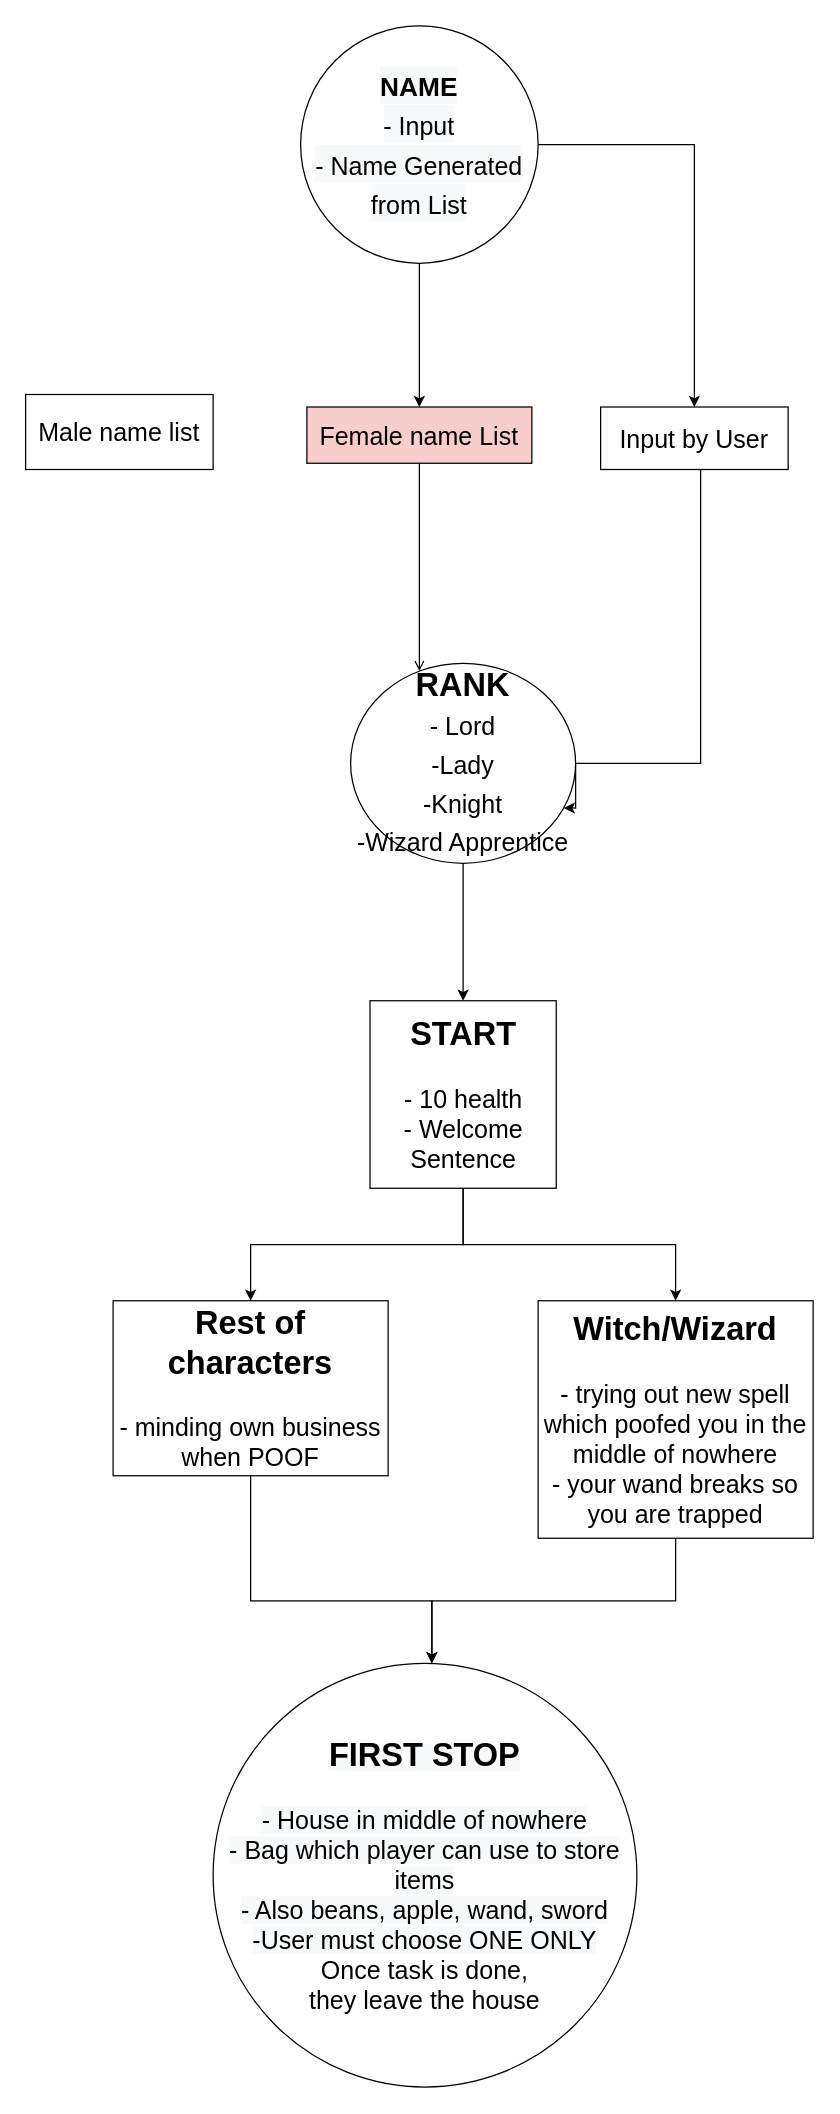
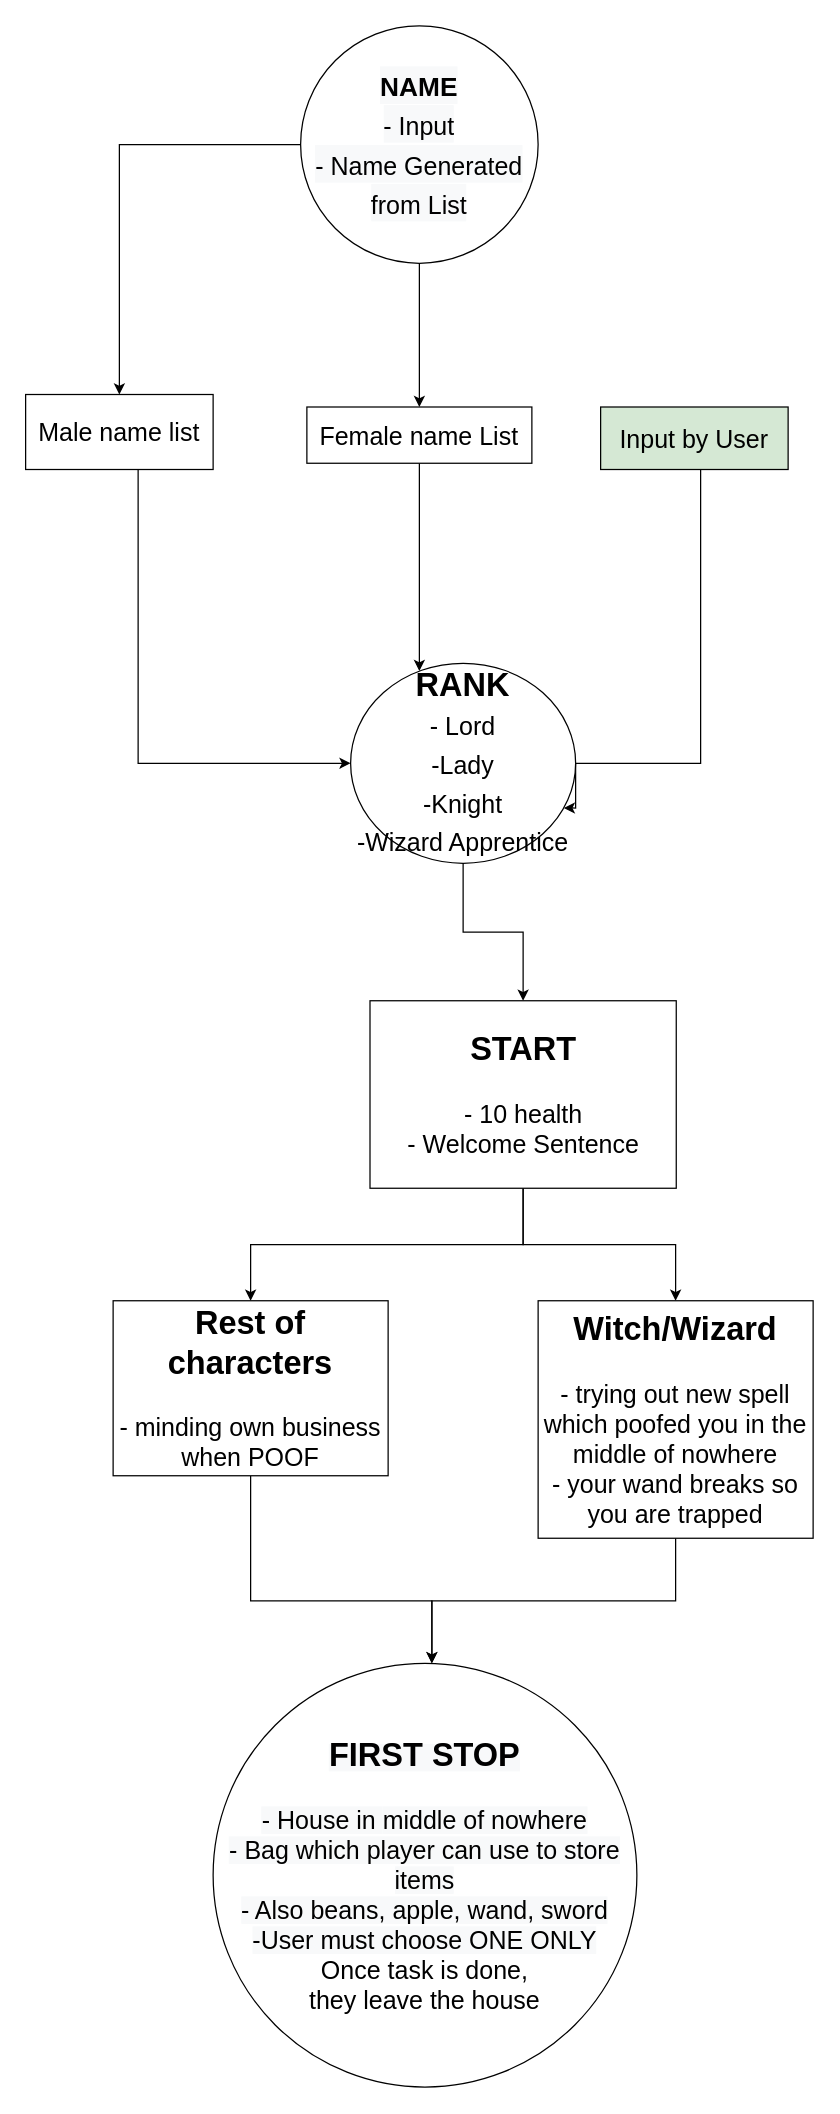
  <mxCell id="0" />
  <mxCell id="1" parent="0" />
+ <mxCell id="2" style="edgeStyle=orthogonalEdgeStyle;rounded=0;orthogonalLoop=1;jettySize=auto;html=1;entryX=0.5;entryY=0;entryDx=0;entryDy=0;" parent="1" source="5" target="10" edge="1"><mxGeometry relative="1" as="geometry" /></mxCell>
  <mxCell id="3" value="" style="edgeStyle=orthogonalEdgeStyle;rounded=0;orthogonalLoop=1;jettySize=auto;html=1;" parent="1" source="5" target="21" edge="1"><mxGeometry relative="1" as="geometry" /></mxCell>
- <mxCell id="4" style="edgeStyle=orthogonalEdgeStyle;rounded=0;orthogonalLoop=1;jettySize=auto;html=1;" parent="1" source="5" target="7" edge="1"><mxGeometry relative="1" as="geometry" /></mxCell>
  <mxCell id="5" value="&lt;span style=&quot;color: rgb(0 , 0 , 0) ; font-family: &amp;#34;helvetica&amp;#34; ; font-style: normal ; letter-spacing: normal ; text-align: center ; text-indent: 0px ; text-transform: none ; word-spacing: 0px ; background-color: rgb(248 , 249 , 250)&quot;&gt;&lt;span style=&quot;font-size: 21px&quot;&gt;NAME&lt;/span&gt;&lt;br&gt;&lt;span style=&quot;font-weight: normal&quot;&gt;&lt;font style=&quot;font-size: 20px&quot;&gt;- Input&lt;/font&gt;&lt;br&gt;&lt;font style=&quot;font-size: 20px&quot;&gt;- Name Generated from List&lt;/font&gt;&lt;/span&gt;&lt;br&gt;&lt;/span&gt;" style="ellipse;whiteSpace=wrap;html=1;aspect=fixed;fontSize=26;fontStyle=1;spacing=0;" parent="1" vertex="1"><mxGeometry x="240" y="20" width="190" height="190" as="geometry" /></mxCell>
  <mxCell id="6" style="edgeStyle=orthogonalEdgeStyle;rounded=0;orthogonalLoop=1;jettySize=auto;html=1;entryX=1;entryY=0.75;entryDx=0;entryDy=0;" parent="1" source="7" target="12" edge="1"><mxGeometry relative="1" as="geometry"><mxPoint x="570" y="700" as="targetPoint" /><Array as="points"><mxPoint x="560" y="610" /><mxPoint x="460" y="610" /></Array></mxGeometry></mxCell>
- <mxCell id="7" value="Input by User" style="rounded=0;whiteSpace=wrap;html=1;fontFamily=Helvetica;fontSize=20;" parent="1" vertex="1"><mxGeometry x="480" y="325" width="150" height="50" as="geometry" /></mxCell>
- <mxCell id="8" value="" style="edgeStyle=orthogonalEdgeStyle;rounded=0;orthogonalLoop=1;jettySize=auto;html=1;endArrow=open;" parent="1" source="21" target="12" edge="1"><mxGeometry relative="1" as="geometry"><Array as="points"><mxPoint x="335" y="440" /><mxPoint x="335" y="440" /></Array></mxGeometry></mxCell>
+ <mxCell id="7" value="Input by User" style="rounded=0;whiteSpace=wrap;html=1;fontFamily=Helvetica;fontSize=20;fillColor=#d5e8d4;" parent="1" vertex="1"><mxGeometry x="480" y="325" width="150" height="50" as="geometry" /></mxCell>
+ <mxCell id="8" value="" style="edgeStyle=orthogonalEdgeStyle;rounded=0;orthogonalLoop=1;jettySize=auto;html=1;" parent="1" source="21" target="12" edge="1"><mxGeometry relative="1" as="geometry"><Array as="points"><mxPoint x="335" y="440" /><mxPoint x="335" y="440" /></Array></mxGeometry></mxCell>
+ <mxCell id="9" style="edgeStyle=orthogonalEdgeStyle;rounded=0;orthogonalLoop=1;jettySize=auto;html=1;" parent="1" source="10" target="12" edge="1"><mxGeometry relative="1" as="geometry"><Array as="points"><mxPoint x="110" y="610" /></Array></mxGeometry></mxCell>
  <mxCell id="10" value="Male name list" style="rounded=0;whiteSpace=wrap;html=1;fontFamily=Helvetica;fontSize=20;" parent="1" vertex="1"><mxGeometry x="20" y="315" width="150" height="60" as="geometry" /></mxCell>
  <mxCell id="11" value="" style="edgeStyle=orthogonalEdgeStyle;rounded=0;orthogonalLoop=1;jettySize=auto;html=1;fontSize=20;" parent="1" source="12" target="15" edge="1"><mxGeometry relative="1" as="geometry" /></mxCell>
  <mxCell id="12" value="&lt;b&gt;&lt;font style=&quot;font-size: 26px&quot;&gt;RANK&lt;/font&gt;&lt;/b&gt;&lt;br&gt;&lt;span style=&quot;font-size: 20px&quot;&gt;- Lord&lt;/span&gt;&lt;br&gt;&lt;span style=&quot;font-size: 20px&quot;&gt;-Lady&lt;/span&gt;&lt;br&gt;&lt;span style=&quot;font-size: 20px&quot;&gt;-Knight&lt;/span&gt;&lt;br&gt;&lt;span style=&quot;font-size: 20px&quot;&gt;-Wizard Apprentice&lt;/span&gt;" style="ellipse;whiteSpace=wrap;html=1;fontFamily=Helvetica;fontSize=26;" parent="1" vertex="1"><mxGeometry x="280" y="530" width="180" height="160" as="geometry" /></mxCell>
  <mxCell id="13" style="edgeStyle=orthogonalEdgeStyle;rounded=0;orthogonalLoop=1;jettySize=auto;html=1;" parent="1" source="15" target="19" edge="1"><mxGeometry relative="1" as="geometry" /></mxCell>
  <mxCell id="14" style="edgeStyle=orthogonalEdgeStyle;rounded=0;orthogonalLoop=1;jettySize=auto;html=1;" parent="1" source="15" target="17" edge="1"><mxGeometry relative="1" as="geometry" /></mxCell>
- <mxCell id="15" value="&lt;b&gt;&lt;font style=&quot;font-size: 26px&quot;&gt;START&lt;/font&gt;&lt;/b&gt;&lt;br&gt;&lt;br&gt;- 10 health&lt;br&gt;- Welcome Sentence" style="rounded=0;whiteSpace=wrap;html=1;fontSize=20;" parent="1" vertex="1"><mxGeometry x="295.5" y="800" width="149" height="150" as="geometry" /></mxCell>
+ <mxCell id="15" value="&lt;b&gt;&lt;font style=&quot;font-size: 26px&quot;&gt;START&lt;/font&gt;&lt;/b&gt;&lt;br&gt;&lt;br&gt;- 10 health&lt;br&gt;- Welcome Sentence" style="rounded=0;whiteSpace=wrap;html=1;fontSize=20;" parent="1" vertex="1"><mxGeometry x="295.5" y="800" width="245" height="150" as="geometry" /></mxCell>
  <mxCell id="16" style="edgeStyle=orthogonalEdgeStyle;rounded=0;orthogonalLoop=1;jettySize=auto;html=1;" parent="1" source="17" target="20" edge="1"><mxGeometry relative="1" as="geometry"><Array as="points"><mxPoint x="540" y="1280" /><mxPoint x="345" y="1280" /></Array></mxGeometry></mxCell>
  <mxCell id="17" value="&lt;b&gt;&lt;font style=&quot;font-size: 26px&quot;&gt;Witch/Wizard&lt;/font&gt;&lt;/b&gt;&lt;br&gt;&lt;br&gt;- trying out new spell which poofed you in the middle of nowhere&lt;br&gt;- your wand breaks so you are trapped" style="rounded=0;whiteSpace=wrap;html=1;fontSize=20;" parent="1" vertex="1"><mxGeometry x="430" y="1040" width="220" height="190" as="geometry" /></mxCell>
  <mxCell id="18" style="edgeStyle=orthogonalEdgeStyle;rounded=0;orthogonalLoop=1;jettySize=auto;html=1;" parent="1" source="19" target="20" edge="1"><mxGeometry relative="1" as="geometry"><Array as="points"><mxPoint x="200" y="1280" /><mxPoint x="345" y="1280" /></Array></mxGeometry></mxCell>
  <mxCell id="19" value="&lt;font style=&quot;font-size: 26px&quot;&gt;&lt;b&gt;Rest of characters&lt;/b&gt;&lt;/font&gt;&lt;br&gt;&lt;br&gt;- minding own business when POOF" style="rounded=0;whiteSpace=wrap;html=1;fontSize=20;" parent="1" vertex="1"><mxGeometry x="90" y="1040" width="220" height="140" as="geometry" /></mxCell>
  <mxCell id="20" value="&lt;span style=&quot;color: rgb(0 , 0 , 0) ; font-family: &amp;#34;helvetica&amp;#34; ; font-style: normal ; letter-spacing: normal ; text-align: center ; text-indent: 0px ; text-transform: none ; word-spacing: 0px ; background-color: rgb(248 , 249 , 250) ; display: inline ; float: none&quot;&gt;&lt;font style=&quot;font-size: 26px&quot;&gt;&lt;b&gt;FIRST STOP&lt;/b&gt;&lt;/font&gt;&lt;br&gt;&lt;br&gt;- House in&amp;nbsp;&lt;/span&gt;&lt;span style=&quot;color: rgb(0 , 0 , 0) ; font-family: &amp;#34;helvetica&amp;#34; ; font-size: 20px ; font-style: normal ; font-weight: 400 ; letter-spacing: normal ; text-align: center ; text-indent: 0px ; text-transform: none ; word-spacing: 0px ; background-color: rgb(248 , 249 , 250) ; display: inline ; float: none&quot;&gt;middle of nowhere&lt;/span&gt;&lt;br style=&quot;color: rgb(0 , 0 , 0) ; font-family: &amp;#34;helvetica&amp;#34; ; font-size: 20px ; font-style: normal ; font-weight: 400 ; letter-spacing: normal ; text-align: center ; text-indent: 0px ; text-transform: none ; word-spacing: 0px ; background-color: rgb(248 , 249 , 250)&quot;&gt;&lt;span style=&quot;color: rgb(0 , 0 , 0) ; font-family: &amp;#34;helvetica&amp;#34; ; font-size: 20px ; font-style: normal ; font-weight: 400 ; letter-spacing: normal ; text-align: center ; text-indent: 0px ; text-transform: none ; word-spacing: 0px ; background-color: rgb(248 , 249 , 250) ; display: inline ; float: none&quot;&gt;- Bag which player can use to store items&lt;br&gt;- Also beans, apple, wand, sword&lt;br&gt;-User must choose ONE ONLY&lt;br&gt;&lt;/span&gt;Once task is done, &lt;br&gt;they leave the house" style="ellipse;whiteSpace=wrap;html=1;aspect=fixed;fontSize=20;" parent="1" vertex="1"><mxGeometry x="170" y="1330" width="339" height="339" as="geometry" /></mxCell>
- <mxCell id="21" value="Female name List" style="rounded=0;whiteSpace=wrap;html=1;fontFamily=Helvetica;fontSize=20;fillColor=#f8cecc;" parent="1" vertex="1"><mxGeometry x="245" y="325" width="180" height="45" as="geometry" /></mxCell>
+ <mxCell id="21" value="Female name List" style="rounded=0;whiteSpace=wrap;html=1;fontFamily=Helvetica;fontSize=20;" parent="1" vertex="1"><mxGeometry x="245" y="325" width="180" height="45" as="geometry" /></mxCell>
